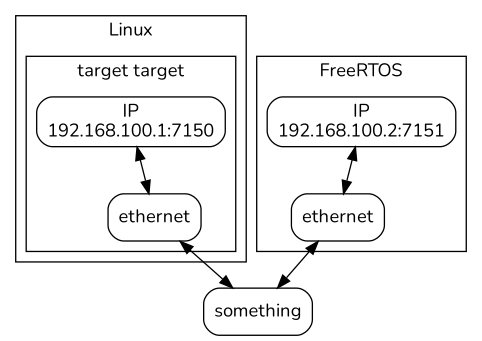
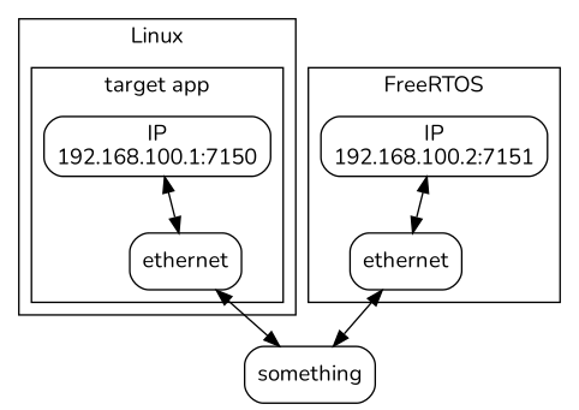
  digraph {
    rankdir=TD
    fontname=Nunito
    node [shape=box style=rounded fontname=Nunito]
    edge [dir=both fontname=Nunito]
    n1 [label="IP\n192.168.100.1:7150"]
    n2 [label=ethernet]
    n3 [label="IP\n192.168.100.2:7151"]
    n4 [label=ethernet]
    n5 [label=something]
    subgraph cluster_1 {
      label=Linux
      subgraph cluster_2 {
-       label="target target"
+       label="target app"
        n1
        n2
      }
    }
    subgraph cluster_3 {
      label=FreeRTOS
      n3
      n4
    }
    n1 -> n2
    n2 -> n5
    n3 -> n4
    n4 -> n5
  }
